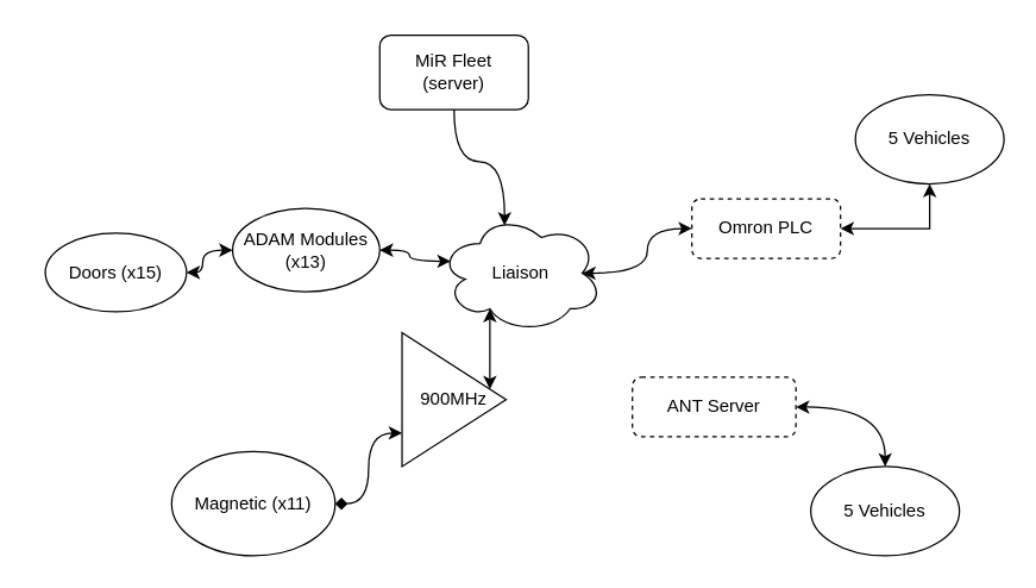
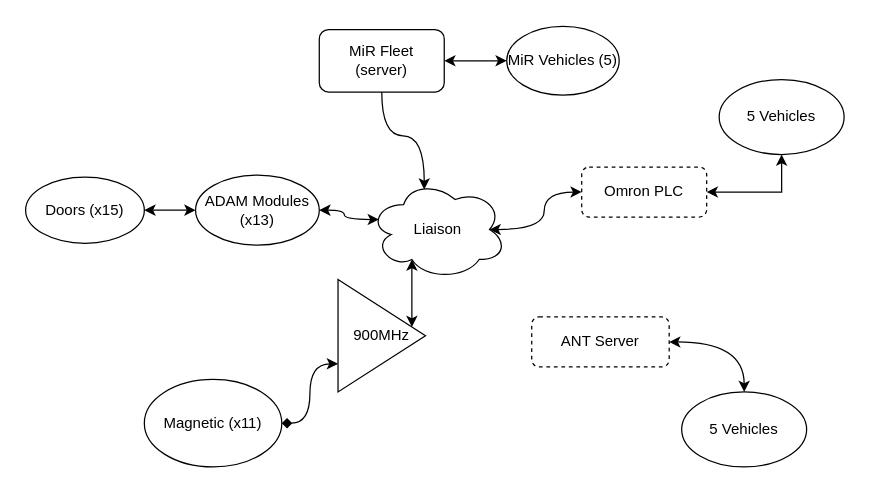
  <mxCell id="0" />
  <mxCell id="1" parent="0" />
  <mxCell id="2" style="edgeStyle=orthogonalEdgeStyle;rounded=0;orthogonalLoop=1;jettySize=auto;html=1;exitX=0.875;exitY=0.5;exitDx=0;exitDy=0;exitPerimeter=0;entryX=0;entryY=0.5;entryDx=0;entryDy=0;curved=1;startArrow=classic;startFill=1;" edge="1" parent="1" source="4" target="8"><mxGeometry relative="1" as="geometry" /></mxCell>
  <mxCell id="3" style="edgeStyle=orthogonalEdgeStyle;rounded=0;orthogonalLoop=1;jettySize=auto;html=1;exitX=0.31;exitY=0.8;exitDx=0;exitDy=0;exitPerimeter=0;startArrow=classic;startFill=1;endArrow=classic;endFill=1;curved=1;" edge="1" parent="1" source="4" target="13"><mxGeometry relative="1" as="geometry"><Array as="points"><mxPoint x="325" y="253" /><mxPoint x="325" y="253" /></Array></mxGeometry></mxCell>
  <mxCell id="4" value="Liaison" style="ellipse;shape=cloud;whiteSpace=wrap;html=1;" vertex="1" parent="1"><mxGeometry x="295" y="143" width="110" height="80" as="geometry" /></mxCell>
  <mxCell id="5" style="edgeStyle=orthogonalEdgeStyle;curved=1;rounded=0;orthogonalLoop=1;jettySize=auto;html=1;exitX=0.5;exitY=1;exitDx=0;exitDy=0;entryX=0.4;entryY=0.1;entryDx=0;entryDy=0;entryPerimeter=0;startArrow=none;startFill=0;endArrow=classic;endFill=1;" edge="1" parent="1" source="6" target="4"><mxGeometry relative="1" as="geometry" /></mxCell>
  <mxCell id="6" value="MiR Fleet &lt;br&gt;(server)" style="rounded=1;whiteSpace=wrap;html=1;" vertex="1" parent="1"><mxGeometry x="255" y="23" width="100" height="50" as="geometry" /></mxCell>
  <mxCell id="7" style="edgeStyle=orthogonalEdgeStyle;rounded=0;orthogonalLoop=1;jettySize=auto;html=1;exitX=1;exitY=0.5;exitDx=0;exitDy=0;entryX=0.5;entryY=1;entryDx=0;entryDy=0;startArrow=classic;startFill=1;" edge="1" parent="1" source="8" target="15"><mxGeometry relative="1" as="geometry" /></mxCell>
  <mxCell id="8" value="Omron PLC" style="rounded=1;whiteSpace=wrap;html=1;dashed=1;" vertex="1" parent="1"><mxGeometry x="465" y="133" width="100" height="40" as="geometry" /></mxCell>
  <mxCell id="9" style="edgeStyle=orthogonalEdgeStyle;curved=1;rounded=0;orthogonalLoop=1;jettySize=auto;html=1;exitX=1;exitY=0.5;exitDx=0;exitDy=0;entryX=0.5;entryY=0;entryDx=0;entryDy=0;startArrow=classic;startFill=1;endArrow=classic;endFill=1;" edge="1" parent="1" source="10" target="14"><mxGeometry relative="1" as="geometry" /></mxCell>
  <mxCell id="10" value="ANT Server" style="rounded=1;whiteSpace=wrap;html=1;dashed=1;" vertex="1" parent="1"><mxGeometry x="425" y="253" width="110" height="40" as="geometry" /></mxCell>
+ <mxCell id="11" value="" style="endArrow=classic;startArrow=classic;html=1;entryX=0;entryY=0.5;entryDx=0;entryDy=0;exitX=1;exitY=0.5;exitDx=0;exitDy=0;" edge="1" parent="1" source="6" target="16"><mxGeometry width="50" height="50" relative="1" as="geometry"><mxPoint x="375" y="203" as="sourcePoint" /><mxPoint x="455" y="-2" as="targetPoint" /></mxGeometry></mxCell>
  <mxCell id="12" style="edgeStyle=orthogonalEdgeStyle;curved=1;rounded=0;orthogonalLoop=1;jettySize=auto;html=1;exitX=0;exitY=0.75;exitDx=0;exitDy=0;startArrow=classic;startFill=1;endArrow=diamond;endFill=1;" edge="1" parent="1" source="13" target="20"><mxGeometry relative="1" as="geometry" /></mxCell>
  <mxCell id="13" value="900MHz" style="triangle;whiteSpace=wrap;html=1;" vertex="1" parent="1"><mxGeometry x="270" y="223" width="70" height="90" as="geometry" /></mxCell>
  <mxCell id="14" value="5 Vehicles" style="ellipse;whiteSpace=wrap;html=1;" vertex="1" parent="1"><mxGeometry x="545" y="313" width="100" height="60" as="geometry" /></mxCell>
  <mxCell id="15" value="5 Vehicles" style="ellipse;whiteSpace=wrap;html=1;" vertex="1" parent="1"><mxGeometry x="575" y="63" width="100" height="60" as="geometry" /></mxCell>
+ <mxCell id="16" value="&lt;span&gt;MiR Vehicles (5)&lt;/span&gt;" style="ellipse;whiteSpace=wrap;html=1;" vertex="1" parent="1"><mxGeometry x="405" y="20.5" width="90" height="55" as="geometry" /></mxCell>
  <mxCell id="17" style="edgeStyle=orthogonalEdgeStyle;curved=1;rounded=0;orthogonalLoop=1;jettySize=auto;html=1;exitX=1;exitY=0.5;exitDx=0;exitDy=0;entryX=0.07;entryY=0.4;entryDx=0;entryDy=0;entryPerimeter=0;startArrow=classic;startFill=1;endArrow=classic;endFill=1;" edge="1" parent="1" source="19" target="4"><mxGeometry relative="1" as="geometry" /></mxCell>
  <mxCell id="18" style="edgeStyle=orthogonalEdgeStyle;curved=1;rounded=0;orthogonalLoop=1;jettySize=auto;html=1;exitX=0;exitY=0.5;exitDx=0;exitDy=0;startArrow=classic;startFill=1;endArrow=classic;endFill=1;" edge="1" parent="1" source="19" target="21"><mxGeometry relative="1" as="geometry" /></mxCell>
  <mxCell id="19" value="&lt;span&gt;ADAM Modules&lt;/span&gt;&lt;br&gt;&lt;span&gt;(x13)&lt;/span&gt;" style="ellipse;whiteSpace=wrap;html=1;" vertex="1" parent="1"><mxGeometry x="156" y="139.5" width="99" height="56" as="geometry" /></mxCell>
  <mxCell id="20" value="&lt;span&gt;Magnetic (x11)&lt;/span&gt;" style="ellipse;whiteSpace=wrap;html=1;" vertex="1" parent="1"><mxGeometry x="115" y="303" width="110" height="70" as="geometry" /></mxCell>
- <mxCell id="21" value="Doors (x15)" style="ellipse;whiteSpace=wrap;html=1;" vertex="1" parent="1"><mxGeometry x="30" y="156" width="95" height="53" as="geometry" /></mxCell>
+ <mxCell id="21" value="Doors (x15)" style="ellipse;whiteSpace=wrap;html=1;" vertex="1" parent="1"><mxGeometry x="20" y="141" width="95" height="53" as="geometry" /></mxCell>
